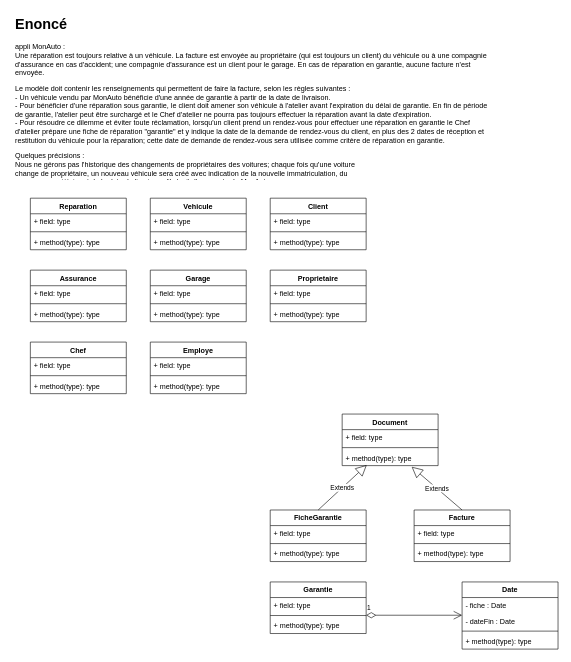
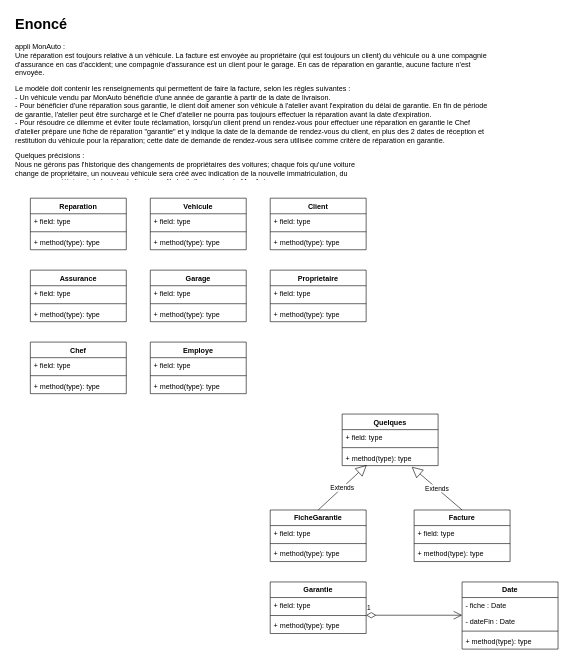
  <mxCell id="0" />
  <mxCell id="1" parent="0" />
  <mxCell id="2" value="&lt;h1&gt;Enoncé&lt;/h1&gt;&lt;p&gt;appli MonAuto :&lt;br&gt;Une réparation est toujours relative à un véhicule. La facture est envoyée au propriétaire (qui est toujours un client) du véhicule ou à une compagnie d'assurance en cas d'accident; une compagnie d'assurance est un client pour le garage. En cas de réparation en garantie, aucune facture n'est envoyée.&lt;br&gt;&lt;/p&gt;&lt;p&gt;Le modèle doit contenir les renseignements qui permettent de faire la facture, selon les règles suivantes :&lt;br&gt;- Un véhicule vendu par MonAuto bénéficie d'une année de garantie à partir de la date de livraison.&lt;br&gt;- Pour bénéficier d'une réparation sous garantie, le client doit amener son véhicule à l'atelier avant l'expiration du délai de garantie. En fin de période de garantie, l'atelier peut être surchargé et le Chef d'atelier ne pourra pas toujours effectuer la réparation avant la date d'expiration. &lt;br&gt;- Pour résoudre ce dilemme et éviter toute réclamation, lorsqu'un client prend un rendez-vous pour effectuer une réparation en garantie le Chef d'atelier prépare une fiche de réparation &quot;garantie&quot; et y indique la date de la demande de rendez-vous du client, en plus des 2 dates de réception et restitution du véhicule pour la réparation; cette date de demande de rendez-vous sera utilisée comme critère de réparation en garantie.&lt;/p&gt;&lt;p&gt;Quelques précisions :&lt;br&gt;Nous ne gérons pas l'historique des changements de propriétaires des voitures; chaque fois qu'une voiture&lt;br&gt;change de propriétaire, un nouveau véhicule sera créé avec indication de la nouvelle immatriculation, du&lt;br&gt;nouveau propriétaire et de la date de livraison s'il s'agit d'une vente de MonAuto.&lt;/p&gt;" style="text;html=1;strokeColor=none;fillColor=none;spacing=5;spacingTop=-20;whiteSpace=wrap;overflow=hidden;rounded=0;" vertex="1" parent="1"><mxGeometry x="20" y="20" width="810" height="280" as="geometry" /></mxCell>
  <mxCell id="3" value="Reparation" style="swimlane;fontStyle=1;align=center;verticalAlign=top;childLayout=stackLayout;horizontal=1;startSize=26;horizontalStack=0;resizeParent=1;resizeParentMax=0;resizeLast=0;collapsible=1;marginBottom=0;" vertex="1" parent="1"><mxGeometry x="50" y="330" width="160" height="86" as="geometry" /></mxCell>
  <mxCell id="4" value="+ field: type" style="text;strokeColor=none;fillColor=none;align=left;verticalAlign=top;spacingLeft=4;spacingRight=4;overflow=hidden;rotatable=0;points=[[0,0.5],[1,0.5]];portConstraint=eastwest;" vertex="1" parent="3"><mxGeometry y="26" width="160" height="26" as="geometry" /></mxCell>
  <mxCell id="5" value="" style="line;strokeWidth=1;fillColor=none;align=left;verticalAlign=middle;spacingTop=-1;spacingLeft=3;spacingRight=3;rotatable=0;labelPosition=right;points=[];portConstraint=eastwest;" vertex="1" parent="3"><mxGeometry y="52" width="160" height="8" as="geometry" /></mxCell>
  <mxCell id="6" value="+ method(type): type" style="text;strokeColor=none;fillColor=none;align=left;verticalAlign=top;spacingLeft=4;spacingRight=4;overflow=hidden;rotatable=0;points=[[0,0.5],[1,0.5]];portConstraint=eastwest;" vertex="1" parent="3"><mxGeometry y="60" width="160" height="26" as="geometry" /></mxCell>
  <mxCell id="7" value="Vehicule" style="swimlane;fontStyle=1;align=center;verticalAlign=top;childLayout=stackLayout;horizontal=1;startSize=26;horizontalStack=0;resizeParent=1;resizeParentMax=0;resizeLast=0;collapsible=1;marginBottom=0;" vertex="1" parent="1"><mxGeometry x="250" y="330" width="160" height="86" as="geometry" /></mxCell>
  <mxCell id="8" value="+ field: type" style="text;strokeColor=none;fillColor=none;align=left;verticalAlign=top;spacingLeft=4;spacingRight=4;overflow=hidden;rotatable=0;points=[[0,0.5],[1,0.5]];portConstraint=eastwest;" vertex="1" parent="7"><mxGeometry y="26" width="160" height="26" as="geometry" /></mxCell>
  <mxCell id="9" value="" style="line;strokeWidth=1;fillColor=none;align=left;verticalAlign=middle;spacingTop=-1;spacingLeft=3;spacingRight=3;rotatable=0;labelPosition=right;points=[];portConstraint=eastwest;" vertex="1" parent="7"><mxGeometry y="52" width="160" height="8" as="geometry" /></mxCell>
  <mxCell id="10" value="+ method(type): type" style="text;strokeColor=none;fillColor=none;align=left;verticalAlign=top;spacingLeft=4;spacingRight=4;overflow=hidden;rotatable=0;points=[[0,0.5],[1,0.5]];portConstraint=eastwest;" vertex="1" parent="7"><mxGeometry y="60" width="160" height="26" as="geometry" /></mxCell>
  <mxCell id="11" value="Client" style="swimlane;fontStyle=1;align=center;verticalAlign=top;childLayout=stackLayout;horizontal=1;startSize=26;horizontalStack=0;resizeParent=1;resizeParentMax=0;resizeLast=0;collapsible=1;marginBottom=0;" vertex="1" parent="1"><mxGeometry x="450" y="330" width="160" height="86" as="geometry" /></mxCell>
  <mxCell id="12" value="+ field: type" style="text;strokeColor=none;fillColor=none;align=left;verticalAlign=top;spacingLeft=4;spacingRight=4;overflow=hidden;rotatable=0;points=[[0,0.5],[1,0.5]];portConstraint=eastwest;" vertex="1" parent="11"><mxGeometry y="26" width="160" height="26" as="geometry" /></mxCell>
  <mxCell id="13" value="" style="line;strokeWidth=1;fillColor=none;align=left;verticalAlign=middle;spacingTop=-1;spacingLeft=3;spacingRight=3;rotatable=0;labelPosition=right;points=[];portConstraint=eastwest;" vertex="1" parent="11"><mxGeometry y="52" width="160" height="8" as="geometry" /></mxCell>
  <mxCell id="14" value="+ method(type): type" style="text;strokeColor=none;fillColor=none;align=left;verticalAlign=top;spacingLeft=4;spacingRight=4;overflow=hidden;rotatable=0;points=[[0,0.5],[1,0.5]];portConstraint=eastwest;" vertex="1" parent="11"><mxGeometry y="60" width="160" height="26" as="geometry" /></mxCell>
  <mxCell id="15" value="Assurance" style="swimlane;fontStyle=1;align=center;verticalAlign=top;childLayout=stackLayout;horizontal=1;startSize=26;horizontalStack=0;resizeParent=1;resizeParentMax=0;resizeLast=0;collapsible=1;marginBottom=0;" vertex="1" parent="1"><mxGeometry x="50" y="450" width="160" height="86" as="geometry" /></mxCell>
  <mxCell id="16" value="+ field: type" style="text;strokeColor=none;fillColor=none;align=left;verticalAlign=top;spacingLeft=4;spacingRight=4;overflow=hidden;rotatable=0;points=[[0,0.5],[1,0.5]];portConstraint=eastwest;" vertex="1" parent="15"><mxGeometry y="26" width="160" height="26" as="geometry" /></mxCell>
  <mxCell id="17" value="" style="line;strokeWidth=1;fillColor=none;align=left;verticalAlign=middle;spacingTop=-1;spacingLeft=3;spacingRight=3;rotatable=0;labelPosition=right;points=[];portConstraint=eastwest;" vertex="1" parent="15"><mxGeometry y="52" width="160" height="8" as="geometry" /></mxCell>
  <mxCell id="18" value="+ method(type): type" style="text;strokeColor=none;fillColor=none;align=left;verticalAlign=top;spacingLeft=4;spacingRight=4;overflow=hidden;rotatable=0;points=[[0,0.5],[1,0.5]];portConstraint=eastwest;" vertex="1" parent="15"><mxGeometry y="60" width="160" height="26" as="geometry" /></mxCell>
  <mxCell id="19" value="Proprietaire" style="swimlane;fontStyle=1;align=center;verticalAlign=top;childLayout=stackLayout;horizontal=1;startSize=26;horizontalStack=0;resizeParent=1;resizeParentMax=0;resizeLast=0;collapsible=1;marginBottom=0;" vertex="1" parent="1"><mxGeometry x="450" y="450" width="160" height="86" as="geometry" /></mxCell>
  <mxCell id="20" value="+ field: type" style="text;strokeColor=none;fillColor=none;align=left;verticalAlign=top;spacingLeft=4;spacingRight=4;overflow=hidden;rotatable=0;points=[[0,0.5],[1,0.5]];portConstraint=eastwest;" vertex="1" parent="19"><mxGeometry y="26" width="160" height="26" as="geometry" /></mxCell>
  <mxCell id="21" value="" style="line;strokeWidth=1;fillColor=none;align=left;verticalAlign=middle;spacingTop=-1;spacingLeft=3;spacingRight=3;rotatable=0;labelPosition=right;points=[];portConstraint=eastwest;" vertex="1" parent="19"><mxGeometry y="52" width="160" height="8" as="geometry" /></mxCell>
  <mxCell id="22" value="+ method(type): type" style="text;strokeColor=none;fillColor=none;align=left;verticalAlign=top;spacingLeft=4;spacingRight=4;overflow=hidden;rotatable=0;points=[[0,0.5],[1,0.5]];portConstraint=eastwest;" vertex="1" parent="19"><mxGeometry y="60" width="160" height="26" as="geometry" /></mxCell>
  <mxCell id="23" value="Garage" style="swimlane;fontStyle=1;align=center;verticalAlign=top;childLayout=stackLayout;horizontal=1;startSize=26;horizontalStack=0;resizeParent=1;resizeParentMax=0;resizeLast=0;collapsible=1;marginBottom=0;" vertex="1" parent="1"><mxGeometry x="250" y="450" width="160" height="86" as="geometry" /></mxCell>
  <mxCell id="24" value="+ field: type" style="text;strokeColor=none;fillColor=none;align=left;verticalAlign=top;spacingLeft=4;spacingRight=4;overflow=hidden;rotatable=0;points=[[0,0.5],[1,0.5]];portConstraint=eastwest;" vertex="1" parent="23"><mxGeometry y="26" width="160" height="26" as="geometry" /></mxCell>
  <mxCell id="25" value="" style="line;strokeWidth=1;fillColor=none;align=left;verticalAlign=middle;spacingTop=-1;spacingLeft=3;spacingRight=3;rotatable=0;labelPosition=right;points=[];portConstraint=eastwest;" vertex="1" parent="23"><mxGeometry y="52" width="160" height="8" as="geometry" /></mxCell>
  <mxCell id="26" value="+ method(type): type" style="text;strokeColor=none;fillColor=none;align=left;verticalAlign=top;spacingLeft=4;spacingRight=4;overflow=hidden;rotatable=0;points=[[0,0.5],[1,0.5]];portConstraint=eastwest;" vertex="1" parent="23"><mxGeometry y="60" width="160" height="26" as="geometry" /></mxCell>
  <mxCell id="27" value="Facture" style="swimlane;fontStyle=1;align=center;verticalAlign=top;childLayout=stackLayout;horizontal=1;startSize=26;horizontalStack=0;resizeParent=1;resizeParentMax=0;resizeLast=0;collapsible=1;marginBottom=0;" vertex="1" parent="1"><mxGeometry x="690" y="850" width="160" height="86" as="geometry" /></mxCell>
  <mxCell id="28" value="+ field: type" style="text;strokeColor=none;fillColor=none;align=left;verticalAlign=top;spacingLeft=4;spacingRight=4;overflow=hidden;rotatable=0;points=[[0,0.5],[1,0.5]];portConstraint=eastwest;" vertex="1" parent="27"><mxGeometry y="26" width="160" height="26" as="geometry" /></mxCell>
  <mxCell id="29" value="" style="line;strokeWidth=1;fillColor=none;align=left;verticalAlign=middle;spacingTop=-1;spacingLeft=3;spacingRight=3;rotatable=0;labelPosition=right;points=[];portConstraint=eastwest;" vertex="1" parent="27"><mxGeometry y="52" width="160" height="8" as="geometry" /></mxCell>
  <mxCell id="30" value="+ method(type): type" style="text;strokeColor=none;fillColor=none;align=left;verticalAlign=top;spacingLeft=4;spacingRight=4;overflow=hidden;rotatable=0;points=[[0,0.5],[1,0.5]];portConstraint=eastwest;" vertex="1" parent="27"><mxGeometry y="60" width="160" height="26" as="geometry" /></mxCell>
  <mxCell id="31" value="FicheGarantie" style="swimlane;fontStyle=1;align=center;verticalAlign=top;childLayout=stackLayout;horizontal=1;startSize=26;horizontalStack=0;resizeParent=1;resizeParentMax=0;resizeLast=0;collapsible=1;marginBottom=0;" vertex="1" parent="1"><mxGeometry x="450" y="850" width="160" height="86" as="geometry" /></mxCell>
  <mxCell id="32" value="+ field: type" style="text;strokeColor=none;fillColor=none;align=left;verticalAlign=top;spacingLeft=4;spacingRight=4;overflow=hidden;rotatable=0;points=[[0,0.5],[1,0.5]];portConstraint=eastwest;" vertex="1" parent="31"><mxGeometry y="26" width="160" height="26" as="geometry" /></mxCell>
  <mxCell id="33" value="" style="line;strokeWidth=1;fillColor=none;align=left;verticalAlign=middle;spacingTop=-1;spacingLeft=3;spacingRight=3;rotatable=0;labelPosition=right;points=[];portConstraint=eastwest;" vertex="1" parent="31"><mxGeometry y="52" width="160" height="8" as="geometry" /></mxCell>
  <mxCell id="34" value="+ method(type): type" style="text;strokeColor=none;fillColor=none;align=left;verticalAlign=top;spacingLeft=4;spacingRight=4;overflow=hidden;rotatable=0;points=[[0,0.5],[1,0.5]];portConstraint=eastwest;" vertex="1" parent="31"><mxGeometry y="60" width="160" height="26" as="geometry" /></mxCell>
- <mxCell id="35" value="Document" style="swimlane;fontStyle=1;align=center;verticalAlign=top;childLayout=stackLayout;horizontal=1;startSize=26;horizontalStack=0;resizeParent=1;resizeParentMax=0;resizeLast=0;collapsible=1;marginBottom=0;" vertex="1" parent="1"><mxGeometry x="570" y="690" width="160" height="86" as="geometry" /></mxCell>
+ <mxCell id="35" value="Quelques" style="swimlane;fontStyle=1;align=center;verticalAlign=top;childLayout=stackLayout;horizontal=1;startSize=26;horizontalStack=0;resizeParent=1;resizeParentMax=0;resizeLast=0;collapsible=1;marginBottom=0;" vertex="1" parent="1"><mxGeometry x="570" y="690" width="160" height="86" as="geometry" /></mxCell>
  <mxCell id="36" value="+ field: type" style="text;strokeColor=none;fillColor=none;align=left;verticalAlign=top;spacingLeft=4;spacingRight=4;overflow=hidden;rotatable=0;points=[[0,0.5],[1,0.5]];portConstraint=eastwest;" vertex="1" parent="35"><mxGeometry y="26" width="160" height="26" as="geometry" /></mxCell>
  <mxCell id="37" value="" style="line;strokeWidth=1;fillColor=none;align=left;verticalAlign=middle;spacingTop=-1;spacingLeft=3;spacingRight=3;rotatable=0;labelPosition=right;points=[];portConstraint=eastwest;" vertex="1" parent="35"><mxGeometry y="52" width="160" height="8" as="geometry" /></mxCell>
  <mxCell id="38" value="+ method(type): type" style="text;strokeColor=none;fillColor=none;align=left;verticalAlign=top;spacingLeft=4;spacingRight=4;overflow=hidden;rotatable=0;points=[[0,0.5],[1,0.5]];portConstraint=eastwest;" vertex="1" parent="35"><mxGeometry y="60" width="160" height="26" as="geometry" /></mxCell>
  <mxCell id="39" value="Date" style="swimlane;fontStyle=1;align=center;verticalAlign=top;childLayout=stackLayout;horizontal=1;startSize=26;horizontalStack=0;resizeParent=1;resizeParentMax=0;resizeLast=0;collapsible=1;marginBottom=0;" vertex="1" parent="1"><mxGeometry x="770" y="970" width="160" height="112" as="geometry" /></mxCell>
  <mxCell id="40" value="- fiche : Date" style="text;strokeColor=none;fillColor=none;align=left;verticalAlign=top;spacingLeft=4;spacingRight=4;overflow=hidden;rotatable=0;points=[[0,0.5],[1,0.5]];portConstraint=eastwest;" vertex="1" parent="39"><mxGeometry y="26" width="160" height="26" as="geometry" /></mxCell>
  <mxCell id="41" value="- dateFin : Date" style="text;strokeColor=none;fillColor=none;align=left;verticalAlign=top;spacingLeft=4;spacingRight=4;overflow=hidden;rotatable=0;points=[[0,0.5],[1,0.5]];portConstraint=eastwest;" vertex="1" parent="39"><mxGeometry y="52" width="160" height="26" as="geometry" /></mxCell>
  <mxCell id="42" value="" style="line;strokeWidth=1;fillColor=none;align=left;verticalAlign=middle;spacingTop=-1;spacingLeft=3;spacingRight=3;rotatable=0;labelPosition=right;points=[];portConstraint=eastwest;" vertex="1" parent="39"><mxGeometry y="78" width="160" height="8" as="geometry" /></mxCell>
  <mxCell id="43" value="+ method(type): type" style="text;strokeColor=none;fillColor=none;align=left;verticalAlign=top;spacingLeft=4;spacingRight=4;overflow=hidden;rotatable=0;points=[[0,0.5],[1,0.5]];portConstraint=eastwest;" vertex="1" parent="39"><mxGeometry y="86" width="160" height="26" as="geometry" /></mxCell>
  <mxCell id="44" value="Chef" style="swimlane;fontStyle=1;align=center;verticalAlign=top;childLayout=stackLayout;horizontal=1;startSize=26;horizontalStack=0;resizeParent=1;resizeParentMax=0;resizeLast=0;collapsible=1;marginBottom=0;" vertex="1" parent="1"><mxGeometry x="50" y="570" width="160" height="86" as="geometry" /></mxCell>
  <mxCell id="45" value="+ field: type" style="text;strokeColor=none;fillColor=none;align=left;verticalAlign=top;spacingLeft=4;spacingRight=4;overflow=hidden;rotatable=0;points=[[0,0.5],[1,0.5]];portConstraint=eastwest;" vertex="1" parent="44"><mxGeometry y="26" width="160" height="26" as="geometry" /></mxCell>
  <mxCell id="46" value="" style="line;strokeWidth=1;fillColor=none;align=left;verticalAlign=middle;spacingTop=-1;spacingLeft=3;spacingRight=3;rotatable=0;labelPosition=right;points=[];portConstraint=eastwest;" vertex="1" parent="44"><mxGeometry y="52" width="160" height="8" as="geometry" /></mxCell>
  <mxCell id="47" value="+ method(type): type" style="text;strokeColor=none;fillColor=none;align=left;verticalAlign=top;spacingLeft=4;spacingRight=4;overflow=hidden;rotatable=0;points=[[0,0.5],[1,0.5]];portConstraint=eastwest;" vertex="1" parent="44"><mxGeometry y="60" width="160" height="26" as="geometry" /></mxCell>
  <mxCell id="48" value="Employe" style="swimlane;fontStyle=1;align=center;verticalAlign=top;childLayout=stackLayout;horizontal=1;startSize=26;horizontalStack=0;resizeParent=1;resizeParentMax=0;resizeLast=0;collapsible=1;marginBottom=0;" vertex="1" parent="1"><mxGeometry x="250" y="570" width="160" height="86" as="geometry" /></mxCell>
  <mxCell id="49" value="+ field: type" style="text;strokeColor=none;fillColor=none;align=left;verticalAlign=top;spacingLeft=4;spacingRight=4;overflow=hidden;rotatable=0;points=[[0,0.5],[1,0.5]];portConstraint=eastwest;" vertex="1" parent="48"><mxGeometry y="26" width="160" height="26" as="geometry" /></mxCell>
  <mxCell id="50" value="" style="line;strokeWidth=1;fillColor=none;align=left;verticalAlign=middle;spacingTop=-1;spacingLeft=3;spacingRight=3;rotatable=0;labelPosition=right;points=[];portConstraint=eastwest;" vertex="1" parent="48"><mxGeometry y="52" width="160" height="8" as="geometry" /></mxCell>
  <mxCell id="51" value="+ method(type): type" style="text;strokeColor=none;fillColor=none;align=left;verticalAlign=top;spacingLeft=4;spacingRight=4;overflow=hidden;rotatable=0;points=[[0,0.5],[1,0.5]];portConstraint=eastwest;" vertex="1" parent="48"><mxGeometry y="60" width="160" height="26" as="geometry" /></mxCell>
  <mxCell id="52" value="Extends" style="endArrow=block;endSize=16;endFill=0;html=1;exitX=0.5;exitY=0;exitDx=0;exitDy=0;entryX=0.256;entryY=0.962;entryDx=0;entryDy=0;entryPerimeter=0;" edge="1" parent="1" source="31" target="38"><mxGeometry width="160" relative="1" as="geometry"><mxPoint x="700" y="720" as="sourcePoint" /><mxPoint x="860" y="720" as="targetPoint" /></mxGeometry></mxCell>
  <mxCell id="53" value="Extends" style="endArrow=block;endSize=16;endFill=0;html=1;exitX=0.5;exitY=0;exitDx=0;exitDy=0;" edge="1" parent="1" source="27"><mxGeometry width="160" relative="1" as="geometry"><mxPoint x="889.04" y="850.99" as="sourcePoint" /><mxPoint x="686" y="778" as="targetPoint" /></mxGeometry></mxCell>
  <mxCell id="54" value="Garantie" style="swimlane;fontStyle=1;align=center;verticalAlign=top;childLayout=stackLayout;horizontal=1;startSize=26;horizontalStack=0;resizeParent=1;resizeParentMax=0;resizeLast=0;collapsible=1;marginBottom=0;" vertex="1" parent="1"><mxGeometry x="450" y="970" width="160" height="86" as="geometry" /></mxCell>
  <mxCell id="55" value="+ field: type" style="text;strokeColor=none;fillColor=none;align=left;verticalAlign=top;spacingLeft=4;spacingRight=4;overflow=hidden;rotatable=0;points=[[0,0.5],[1,0.5]];portConstraint=eastwest;" vertex="1" parent="54"><mxGeometry y="26" width="160" height="26" as="geometry" /></mxCell>
  <mxCell id="56" value="" style="line;strokeWidth=1;fillColor=none;align=left;verticalAlign=middle;spacingTop=-1;spacingLeft=3;spacingRight=3;rotatable=0;labelPosition=right;points=[];portConstraint=eastwest;" vertex="1" parent="54"><mxGeometry y="52" width="160" height="8" as="geometry" /></mxCell>
  <mxCell id="57" value="+ method(type): type" style="text;strokeColor=none;fillColor=none;align=left;verticalAlign=top;spacingLeft=4;spacingRight=4;overflow=hidden;rotatable=0;points=[[0,0.5],[1,0.5]];portConstraint=eastwest;" vertex="1" parent="54"><mxGeometry y="60" width="160" height="26" as="geometry" /></mxCell>
  <mxCell id="58" value="1" style="endArrow=open;html=1;endSize=12;startArrow=diamondThin;startSize=14;startFill=0;edgeStyle=orthogonalEdgeStyle;align=left;verticalAlign=bottom;" edge="1" parent="1"><mxGeometry x="-1" y="3" relative="1" as="geometry"><mxPoint x="610" y="1025.5" as="sourcePoint" /><mxPoint x="770" y="1025.5" as="targetPoint" /></mxGeometry></mxCell>
